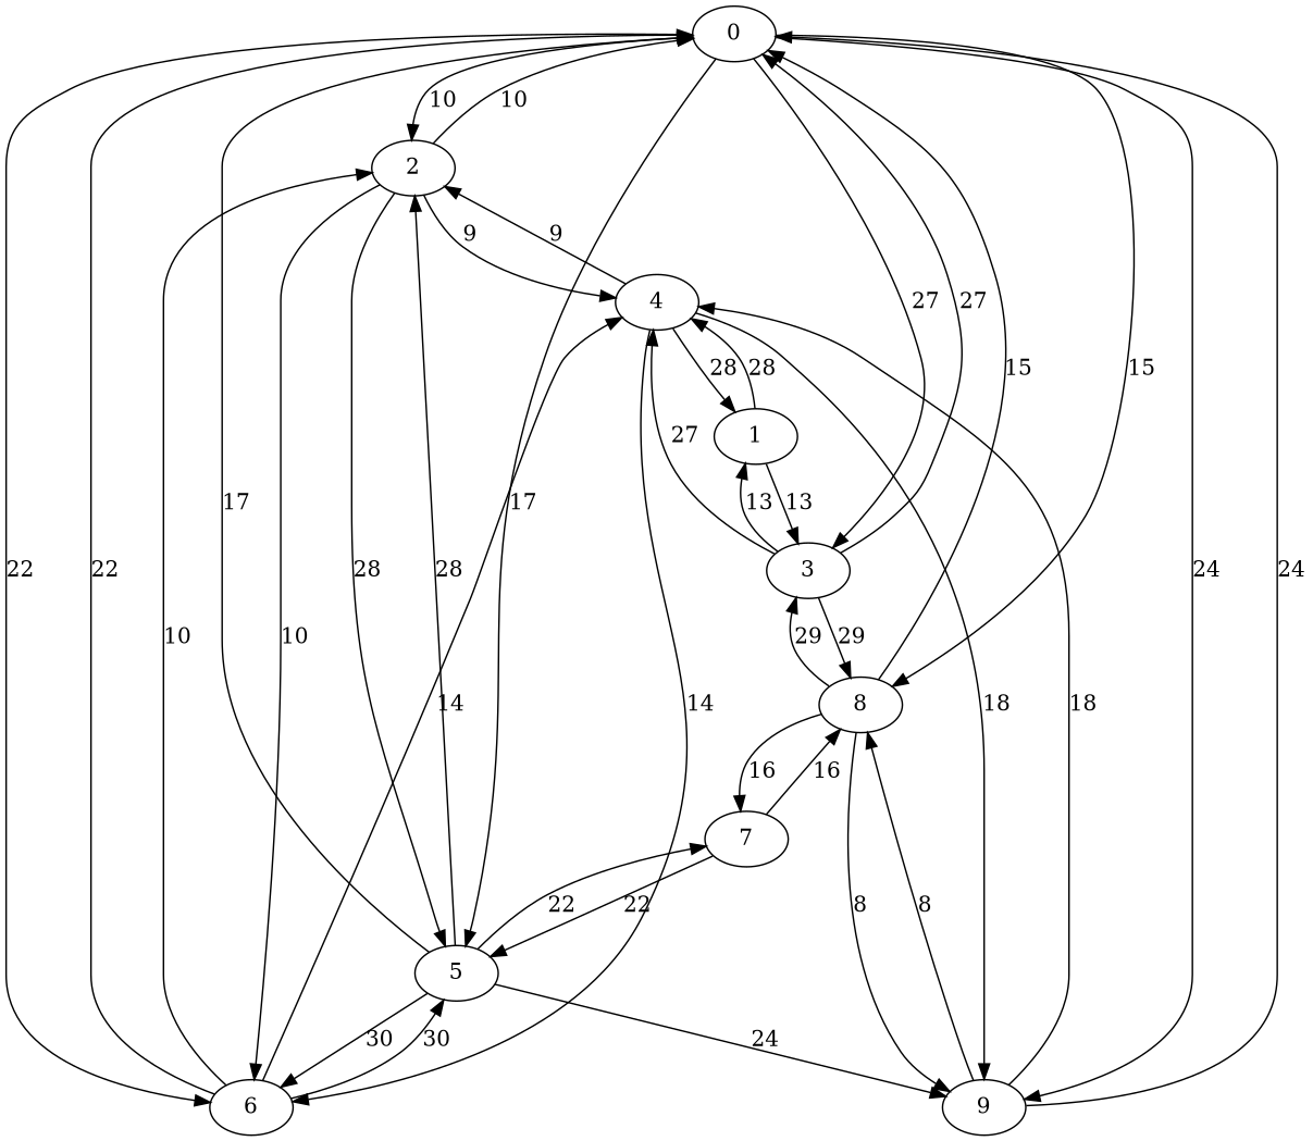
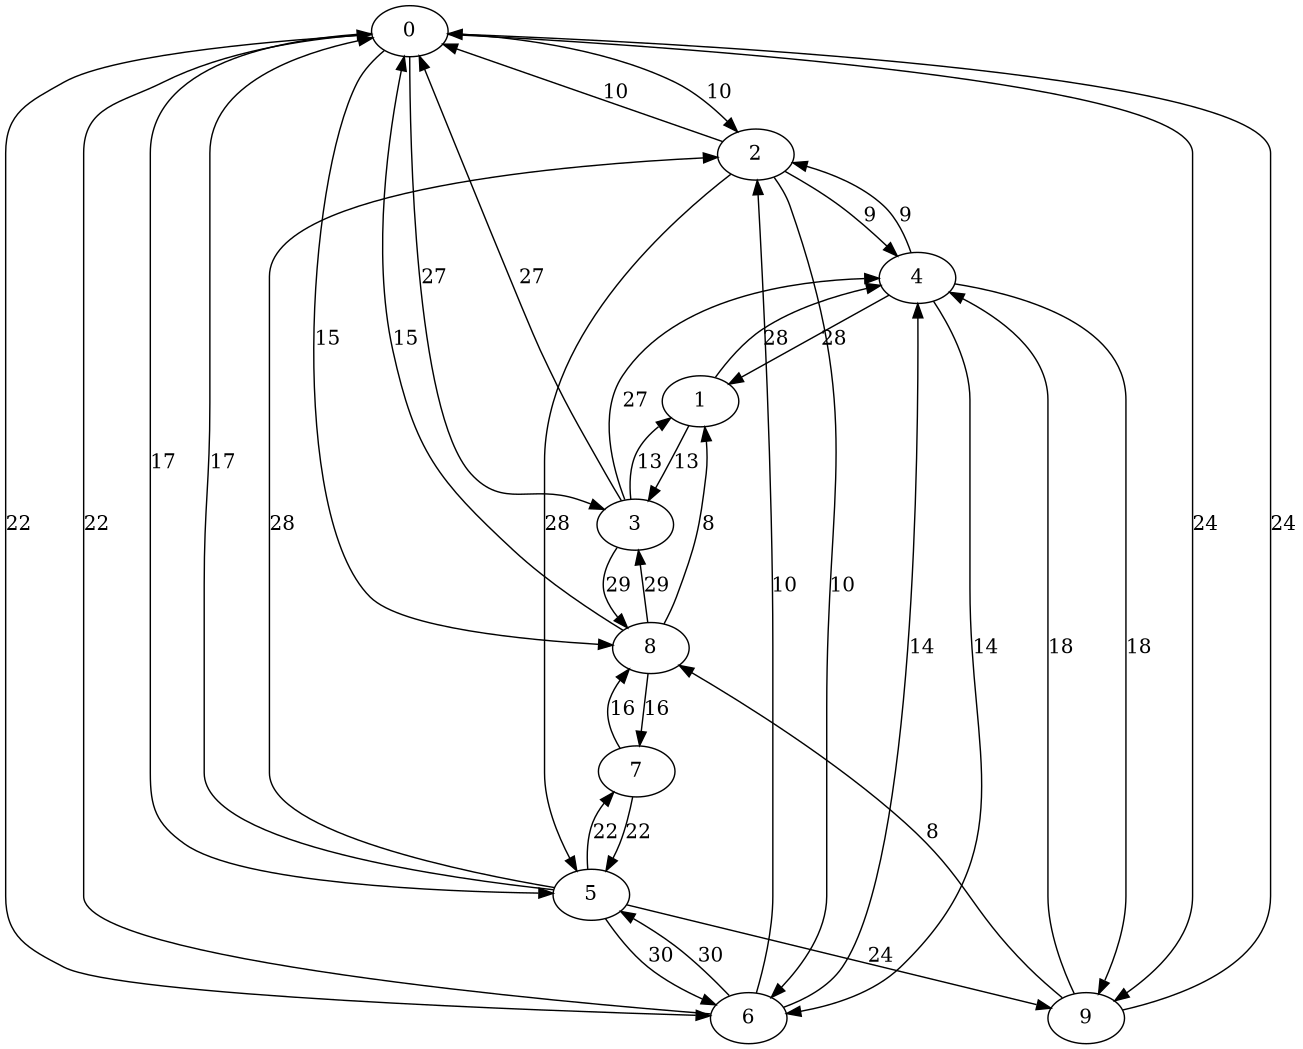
  digraph {
    0
    2
    3
    5
    6
    8
    9
    4
    1
    7
    0 -> 2 [label=10]
    0 -> 3 [label=27]
    0 -> 5 [label=17]
    0 -> 6 [label=22]
    0 -> 8 [label=15]
    0 -> 9 [label=24]
    2 -> 0 [label=10]
    2 -> 5 [label=28]
    2 -> 6 [label=10]
    2 -> 4 [label=9]
    3 -> 0 [label=27]
    3 -> 8 [label=29]
    3 -> 4 [label=27]
    3 -> 1 [label=13]
    5 -> 0 [label=17]
    5 -> 2 [label=28]
    5 -> 6 [label=30]
    5 -> 9 [label=24]
    5 -> 7 [label=22]
    6 -> 0 [label=22]
    6 -> 2 [label=10]
    6 -> 5 [label=30]
    6 -> 4 [label=14]
    8 -> 0 [label=15]
    8 -> 3 [label=29]
-   8 -> 9 [label=8]
+   8 -> 1 [label=8]
    8 -> 7 [label=16]
    9 -> 0 [label=24]
    9 -> 8 [label=8]
    9 -> 4 [label=18]
    4 -> 2 [label=9]
    4 -> 6 [label=14]
    4 -> 9 [label=18]
    4 -> 1 [label=28]
    1 -> 3 [label=13]
    1 -> 4 [label=28]
    7 -> 5 [label=22]
    7 -> 8 [label=16]
  }
